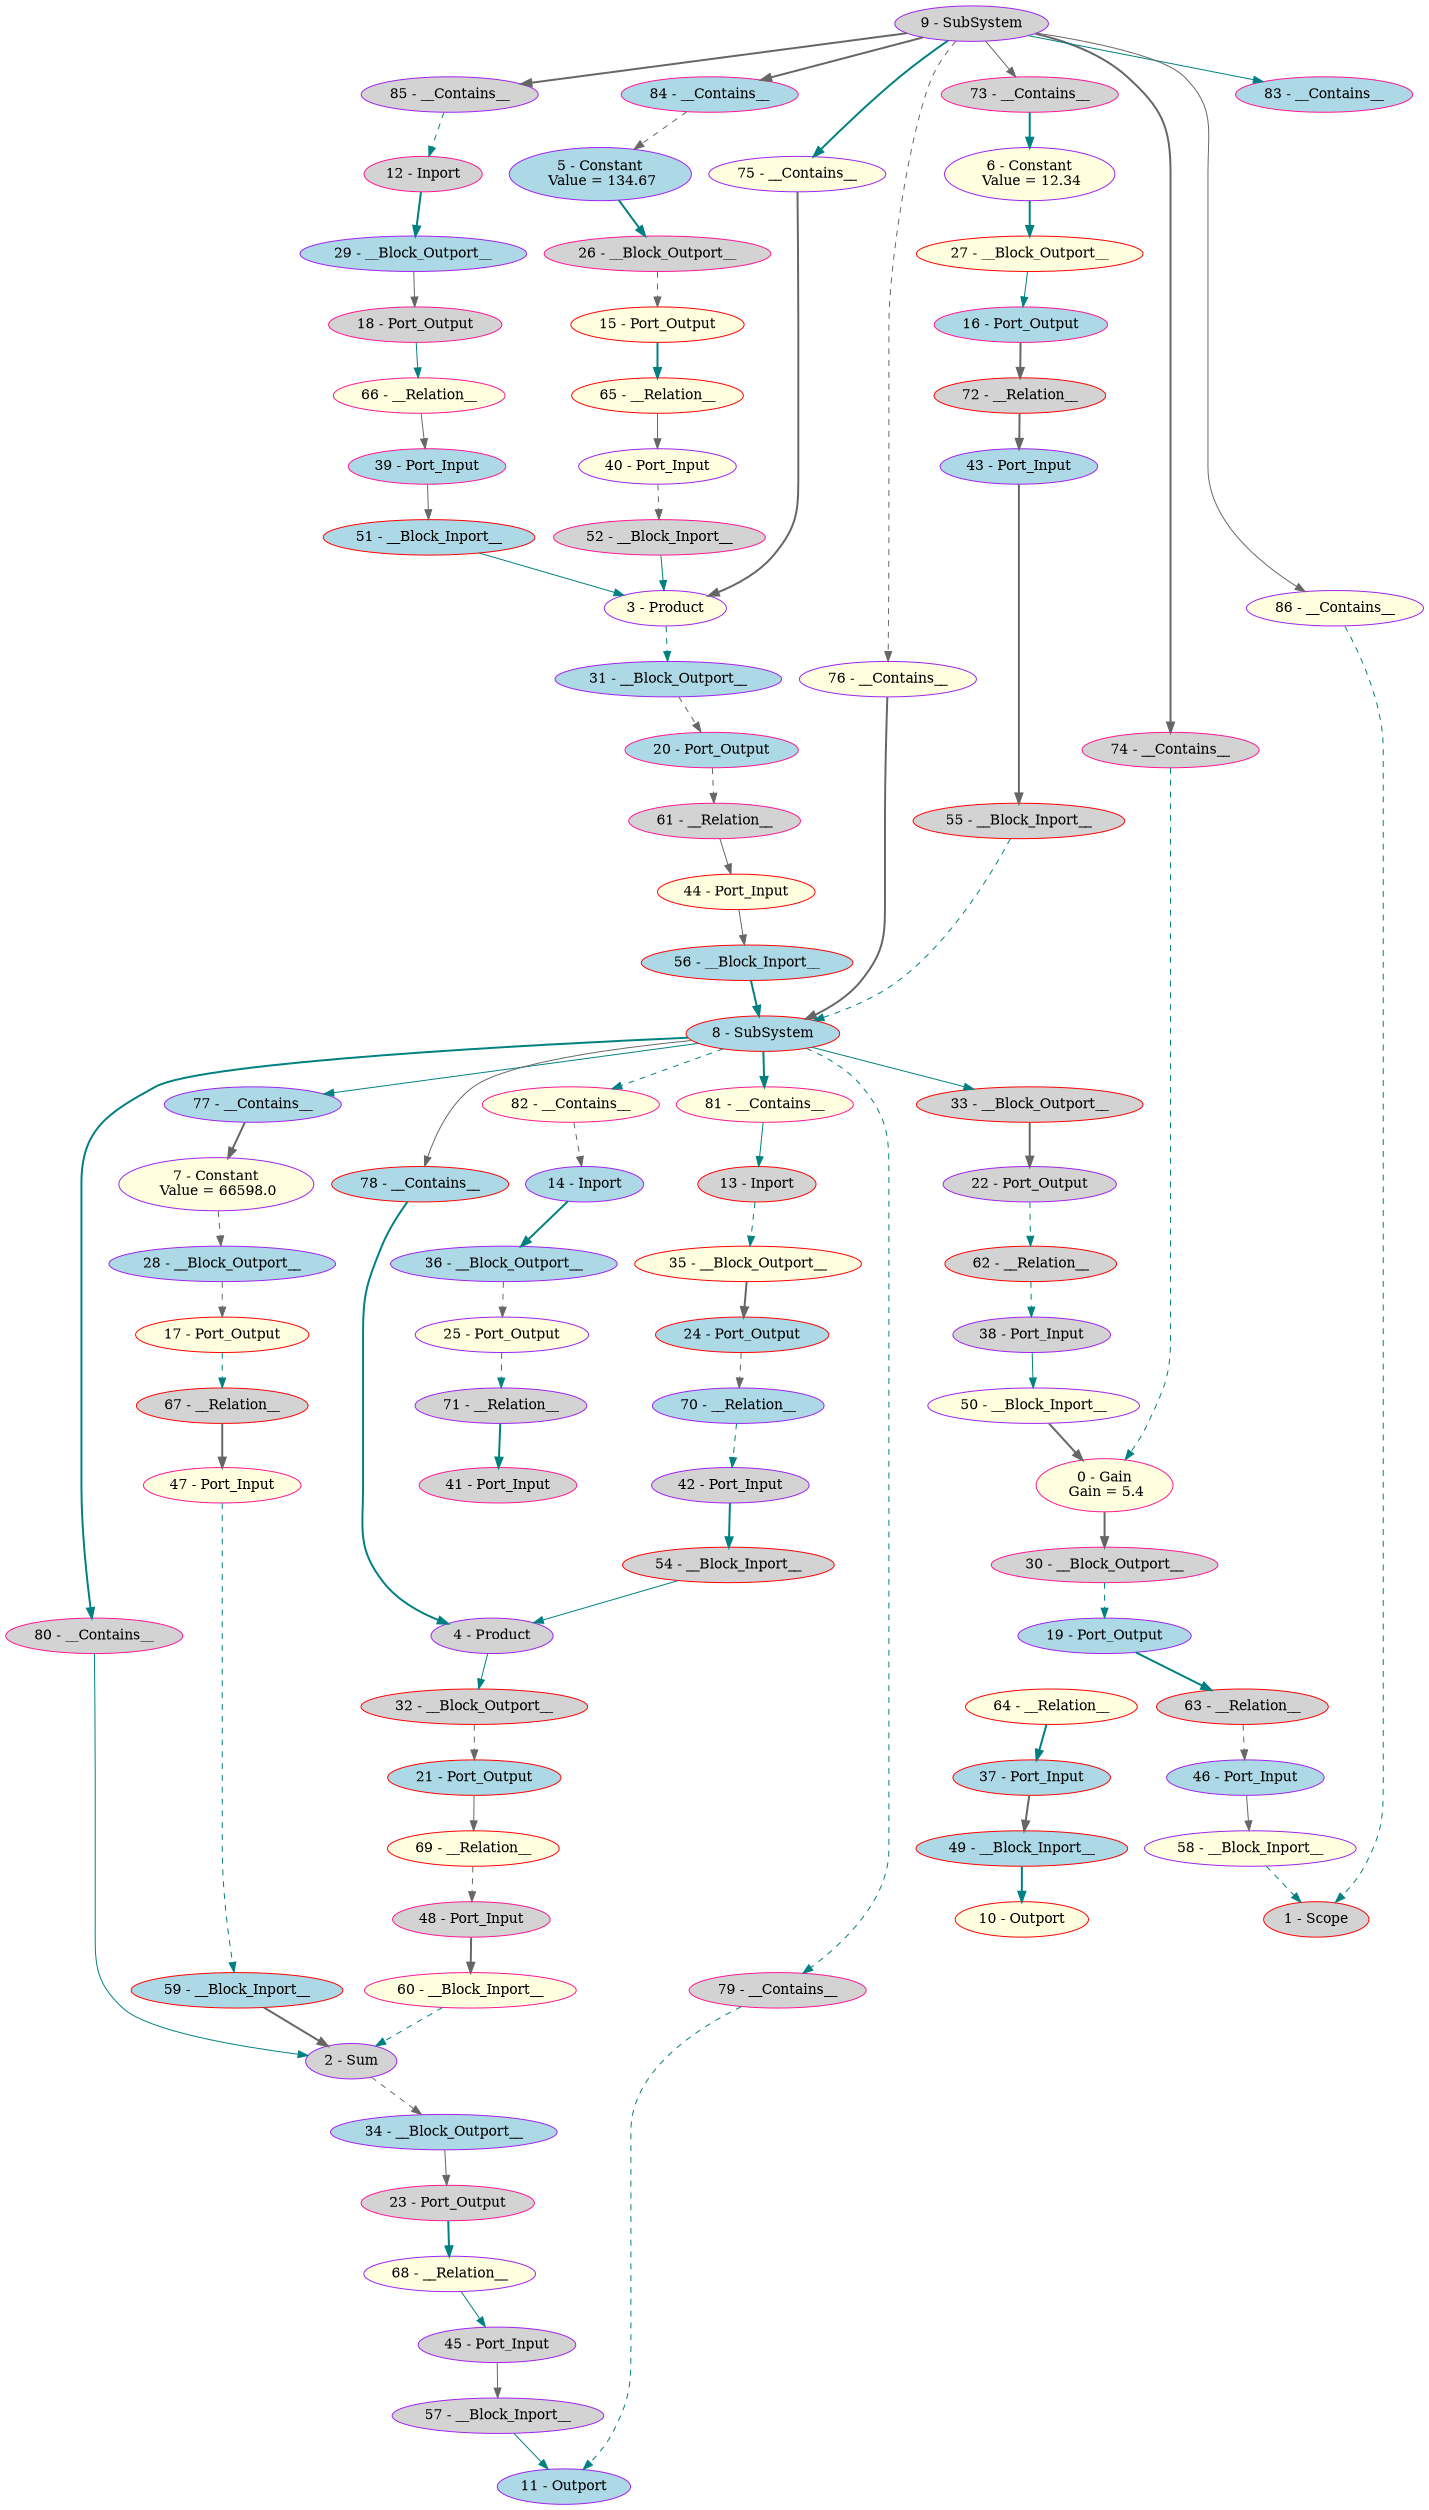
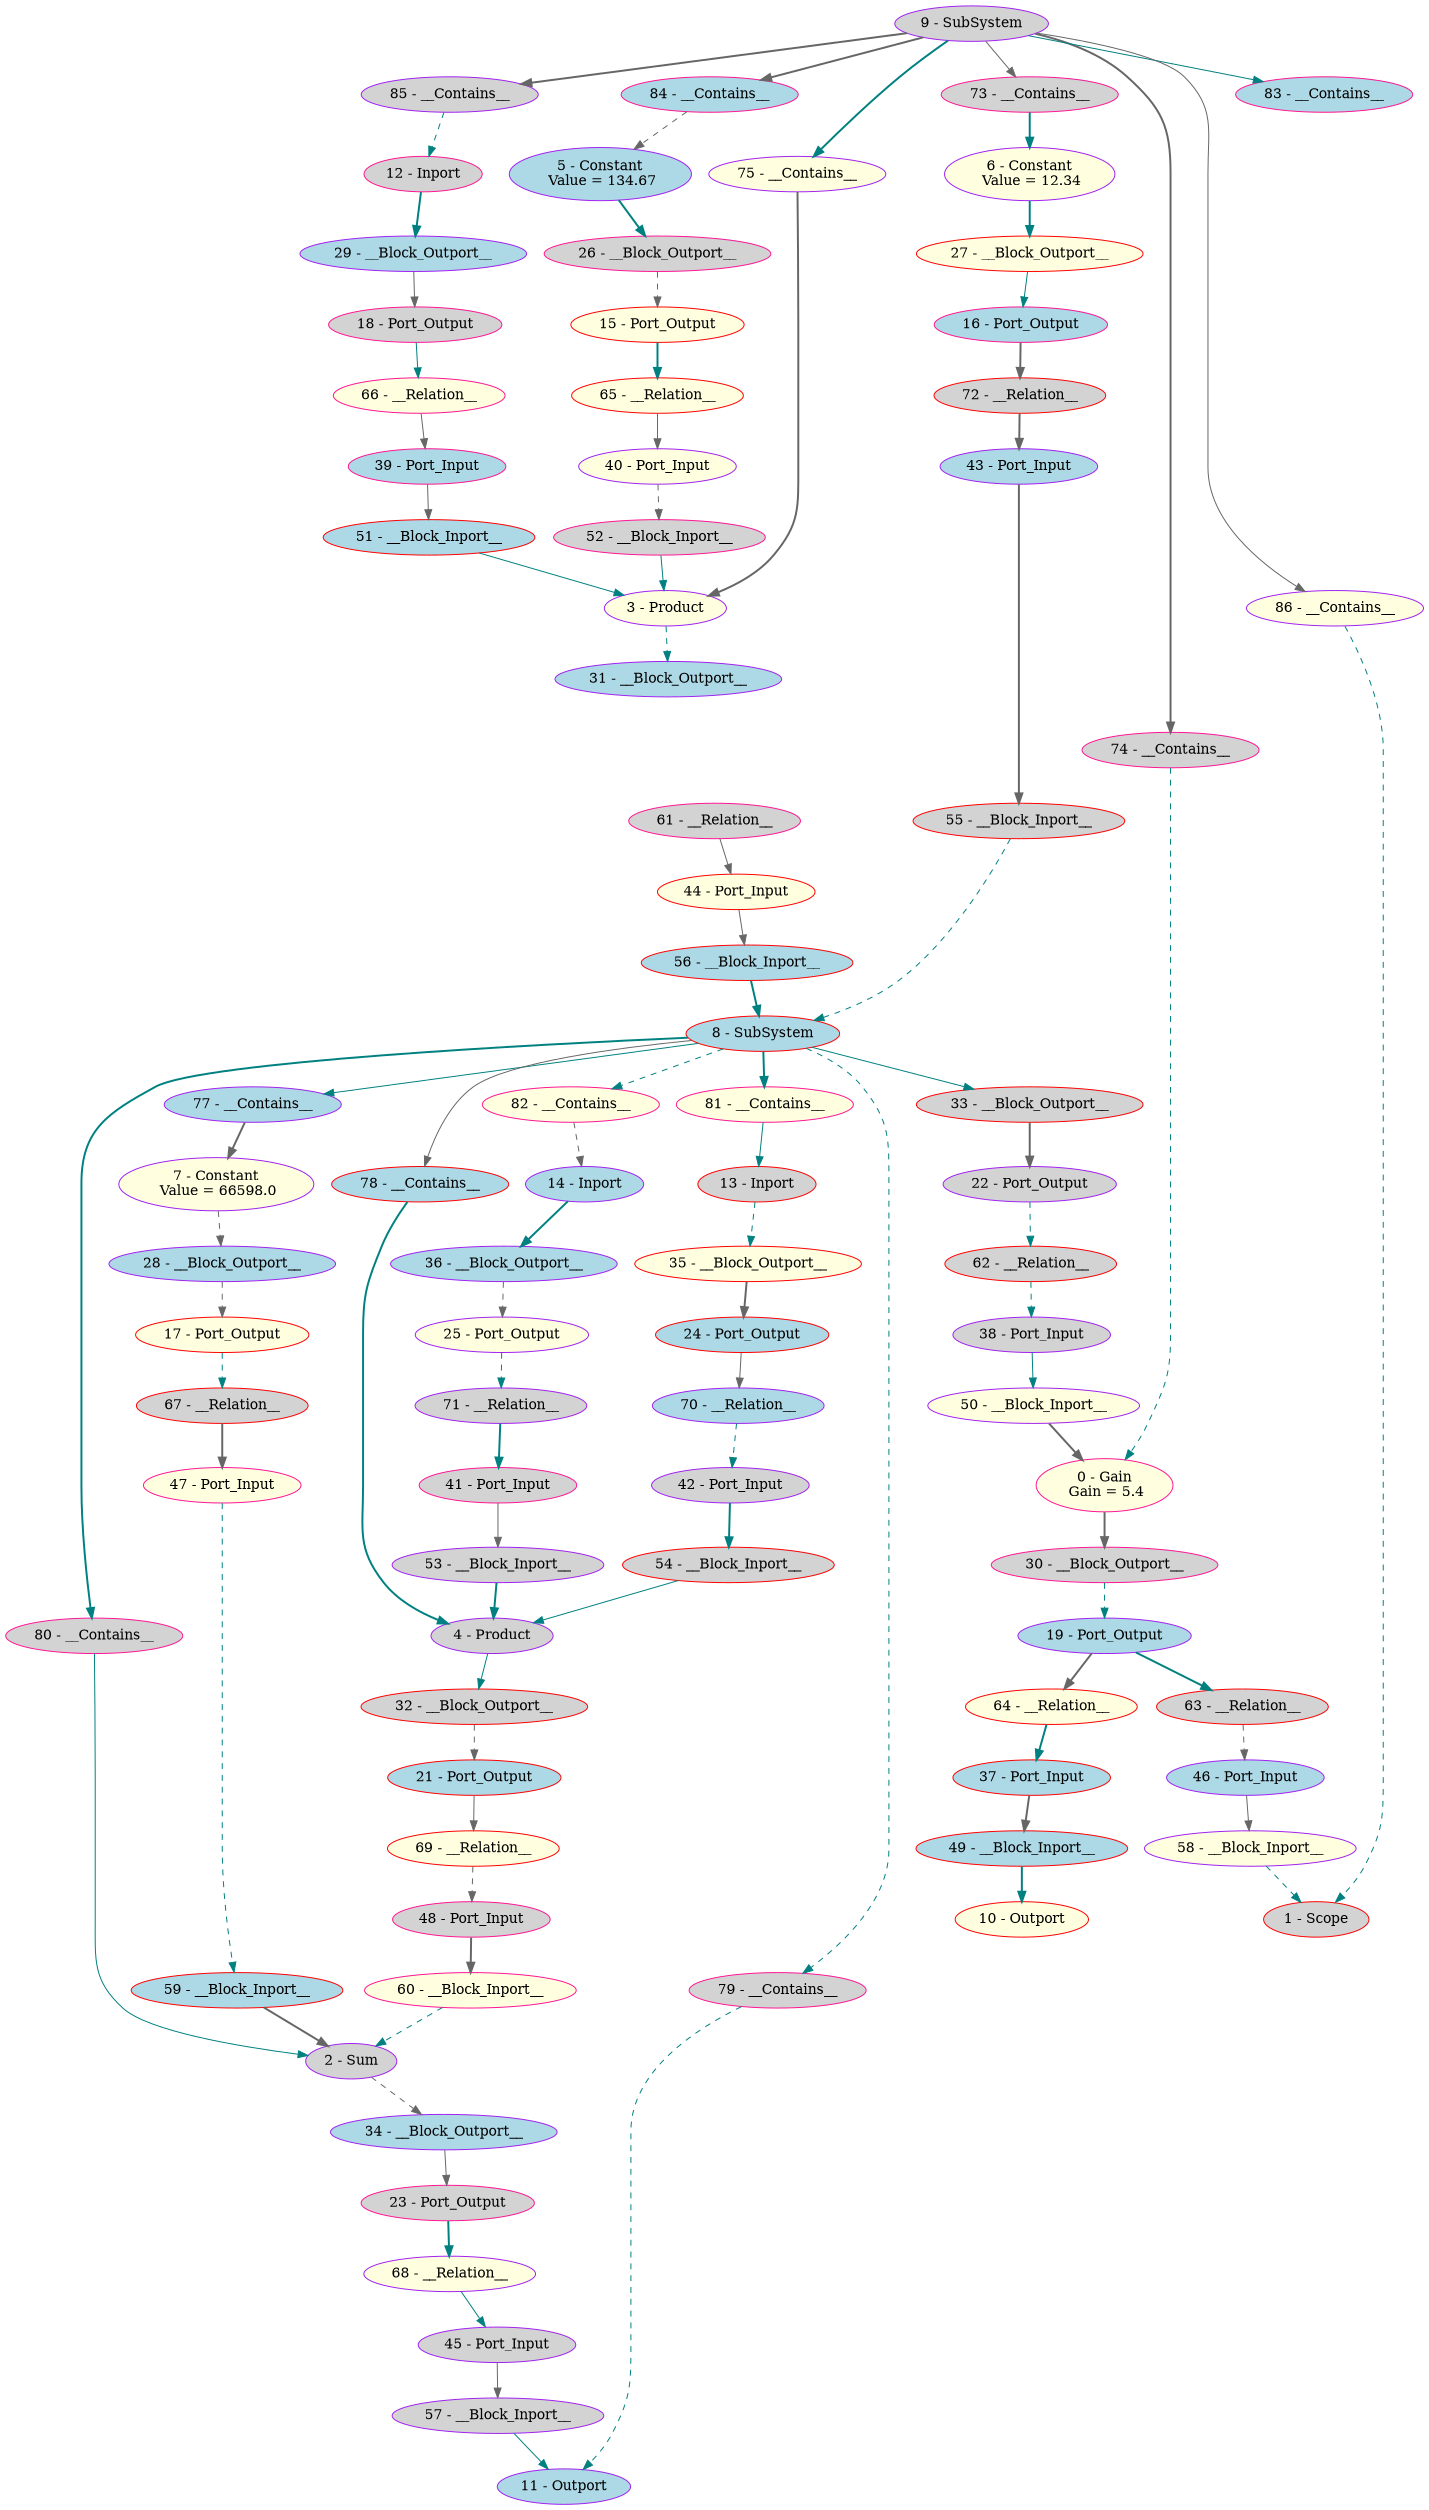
  digraph {
    node [color=purple fillcolor=lightgrey style=filled]
    edge [color=teal style=bold]
    "0 - Gain\n Gain = 5.4" [color=deeppink fillcolor=lightyellow]
    "30 - __Block_Outport__" [color=deeppink]
    "19 - Port_Output" [fillcolor=lightblue]
    "1 - Scope" [color=red]
    "34 - __Block_Outport__" [fillcolor=lightblue]
    "2 - Sum"
    "23 - Port_Output" [color=deeppink]
    "3 - Product" [fillcolor=lightyellow]
    "31 - __Block_Outport__" [fillcolor=lightblue]
-   "20 - Port_Output" [color=deeppink fillcolor=lightblue]
    "32 - __Block_Outport__" [color=red]
    "4 - Product"
    "21 - Port_Output" [color=red fillcolor=lightblue]
    "5 - Constant\n Value = 134.67" [fillcolor=lightblue]
    "26 - __Block_Outport__" [color=deeppink]
    "15 - Port_Output" [color=red fillcolor=lightyellow]
    "6 - Constant\n Value = 12.34" [fillcolor=lightyellow]
    "27 - __Block_Outport__" [color=red fillcolor=lightyellow]
    "16 - Port_Output" [color=deeppink fillcolor=lightblue]
    "7 - Constant\n Value = 66598.0" [fillcolor=lightyellow]
    "28 - __Block_Outport__" [fillcolor=lightblue]
    "17 - Port_Output" [color=red fillcolor=lightyellow]
    "8 - SubSystem" [color=red fillcolor=lightblue]
    "33 - __Block_Outport__" [color=red]
    "77 - __Contains__" [fillcolor=lightblue]
    "78 - __Contains__" [color=red fillcolor=lightblue]
    "79 - __Contains__" [color=deeppink]
    "80 - __Contains__" [color=deeppink]
    "81 - __Contains__" [color=deeppink fillcolor=lightyellow]
    "82 - __Contains__" [color=deeppink fillcolor=lightyellow]
    "22 - Port_Output"
    "11 - Outport" [fillcolor=lightblue]
    "13 - Inport" [color=red]
    "14 - Inport" [fillcolor=lightblue]
    "73 - __Contains__" [color=deeppink]
    "9 - SubSystem"
    "74 - __Contains__" [color=deeppink]
    "75 - __Contains__" [fillcolor=lightyellow]
-   "76 - __Contains__" [fillcolor=lightyellow]
    "83 - __Contains__" [color=deeppink fillcolor=lightblue]
    "84 - __Contains__" [color=deeppink fillcolor=lightblue]
    "85 - __Contains__"
    "86 - __Contains__" [fillcolor=lightyellow]
    "12 - Inport" [color=deeppink]
    "10 - Outport" [color=red fillcolor=lightyellow]
    "29 - __Block_Outport__" [fillcolor=lightblue]
    "18 - Port_Output" [color=deeppink]
    "35 - __Block_Outport__" [color=red fillcolor=lightyellow]
    "24 - Port_Output" [color=red fillcolor=lightblue]
    "36 - __Block_Outport__" [fillcolor=lightblue]
    "25 - Port_Output" [fillcolor=lightyellow]
    "65 - __Relation__" [color=red fillcolor=lightyellow]
    "40 - Port_Input" [fillcolor=lightyellow]
    "72 - __Relation__" [color=red]
    "43 - Port_Input" [fillcolor=lightblue]
    "67 - __Relation__" [color=red]
    "47 - Port_Input" [color=deeppink fillcolor=lightyellow]
    "66 - __Relation__" [color=deeppink fillcolor=lightyellow]
    "39 - Port_Input" [color=deeppink fillcolor=lightblue]
    "63 - __Relation__" [color=red]
    "64 - __Relation__" [color=red fillcolor=lightyellow]
    "46 - Port_Input" [fillcolor=lightblue]
    "37 - Port_Input" [color=red fillcolor=lightblue]
    "61 - __Relation__" [color=deeppink]
    "44 - Port_Input" [color=red fillcolor=lightyellow]
    "69 - __Relation__" [color=red fillcolor=lightyellow]
    "48 - Port_Input" [color=deeppink]
    "62 - __Relation__" [color=red]
    "38 - Port_Input"
    "68 - __Relation__" [fillcolor=lightyellow]
    "45 - Port_Input"
    "70 - __Relation__" [fillcolor=lightblue]
    "42 - Port_Input"
    "71 - __Relation__"
    "41 - Port_Input" [color=deeppink]
    "49 - __Block_Inport__" [color=red fillcolor=lightblue]
    "50 - __Block_Inport__" [fillcolor=lightyellow]
    "51 - __Block_Inport__" [color=red fillcolor=lightblue]
    "52 - __Block_Inport__" [color=deeppink]
+   "53 - __Block_Inport__"
    "54 - __Block_Inport__" [color=red]
    "55 - __Block_Inport__" [color=red]
    "56 - __Block_Inport__" [color=red fillcolor=lightblue]
    "57 - __Block_Inport__"
    "58 - __Block_Inport__" [fillcolor=lightyellow]
    "59 - __Block_Inport__" [color=red fillcolor=lightblue]
    "60 - __Block_Inport__" [color=deeppink fillcolor=lightyellow]
    "0 - Gain\n Gain = 5.4" -> "30 - __Block_Outport__" [color=gray40]
    "30 - __Block_Outport__" -> "19 - Port_Output" [style=dashed]
    "19 - Port_Output" -> "63 - __Relation__"
+   "19 - Port_Output" -> "64 - __Relation__" [color=gray40]
    "34 - __Block_Outport__" -> "23 - Port_Output" [color=gray40 style=solid]
    "2 - Sum" -> "34 - __Block_Outport__" [color=gray40 style=dashed]
    "23 - Port_Output" -> "68 - __Relation__"
    "3 - Product" -> "31 - __Block_Outport__" [style=dashed]
-   "31 - __Block_Outport__" -> "20 - Port_Output" [color=gray40 style=dashed]
-   "20 - Port_Output" -> "61 - __Relation__" [color=gray40 style=dashed]
    "32 - __Block_Outport__" -> "21 - Port_Output" [color=gray40 style=dashed]
    "4 - Product" -> "32 - __Block_Outport__" [style=solid]
    "21 - Port_Output" -> "69 - __Relation__" [color=gray40 style=solid]
    "5 - Constant\n Value = 134.67" -> "26 - __Block_Outport__"
    "26 - __Block_Outport__" -> "15 - Port_Output" [color=gray40 style=dashed]
    "15 - Port_Output" -> "65 - __Relation__"
    "6 - Constant\n Value = 12.34" -> "27 - __Block_Outport__"
    "27 - __Block_Outport__" -> "16 - Port_Output" [style=solid]
    "16 - Port_Output" -> "72 - __Relation__" [color=gray40]
    "7 - Constant\n Value = 66598.0" -> "28 - __Block_Outport__" [color=gray40 style=dashed]
    "28 - __Block_Outport__" -> "17 - Port_Output" [color=gray40 style=dashed]
    "17 - Port_Output" -> "67 - __Relation__" [style=dashed]
    "8 - SubSystem" -> "33 - __Block_Outport__" [style=solid]
    "8 - SubSystem" -> "77 - __Contains__" [style=solid]
    "8 - SubSystem" -> "78 - __Contains__" [color=gray40 style=solid]
    "8 - SubSystem" -> "79 - __Contains__" [style=dashed]
    "8 - SubSystem" -> "80 - __Contains__"
    "8 - SubSystem" -> "81 - __Contains__"
    "8 - SubSystem" -> "82 - __Contains__" [style=dashed]
    "33 - __Block_Outport__" -> "22 - Port_Output" [color=gray40]
    "77 - __Contains__" -> "7 - Constant\n Value = 66598.0" [color=gray40]
    "78 - __Contains__" -> "4 - Product"
    "79 - __Contains__" -> "11 - Outport" [style=dashed]
    "80 - __Contains__" -> "2 - Sum" [style=solid]
    "81 - __Contains__" -> "13 - Inport" [style=solid]
    "82 - __Contains__" -> "14 - Inport" [color=gray40 style=dashed]
    "22 - Port_Output" -> "62 - __Relation__" [style=dashed]
    "13 - Inport" -> "35 - __Block_Outport__" [style=dashed]
    "14 - Inport" -> "36 - __Block_Outport__"
    "73 - __Contains__" -> "6 - Constant\n Value = 12.34"
    "9 - SubSystem" -> "73 - __Contains__" [color=gray40 style=solid]
    "9 - SubSystem" -> "74 - __Contains__" [color=gray40]
    "9 - SubSystem" -> "75 - __Contains__"
-   "9 - SubSystem" -> "76 - __Contains__" [color=gray40 style=dashed]
    "9 - SubSystem" -> "83 - __Contains__" [style=solid]
    "9 - SubSystem" -> "84 - __Contains__" [color=gray40]
    "9 - SubSystem" -> "85 - __Contains__" [color=gray40]
    "9 - SubSystem" -> "86 - __Contains__" [color=gray40 style=solid]
    "74 - __Contains__" -> "0 - Gain\n Gain = 5.4" [style=dashed]
    "75 - __Contains__" -> "3 - Product" [color=gray40]
-   "76 - __Contains__" -> "8 - SubSystem" [color=gray40]
    "84 - __Contains__" -> "5 - Constant\n Value = 134.67" [color=gray40 style=dashed]
    "85 - __Contains__" -> "12 - Inport" [style=dashed]
    "86 - __Contains__" -> "1 - Scope" [style=dashed]
    "12 - Inport" -> "29 - __Block_Outport__"
    "29 - __Block_Outport__" -> "18 - Port_Output" [color=gray40 style=solid]
    "18 - Port_Output" -> "66 - __Relation__" [style=solid]
    "35 - __Block_Outport__" -> "24 - Port_Output" [color=gray40]
-   "24 - Port_Output" -> "70 - __Relation__" [color=gray40 style=dashed]
+   "24 - Port_Output" -> "70 - __Relation__" [color=gray40 style=solid]
    "36 - __Block_Outport__" -> "25 - Port_Output" [color=gray40 style=dashed]
    "25 - Port_Output" -> "71 - __Relation__" [style=dashed]
    "65 - __Relation__" -> "40 - Port_Input" [color=gray40 style=solid]
    "40 - Port_Input" -> "52 - __Block_Inport__" [color=gray40 style=dashed]
    "72 - __Relation__" -> "43 - Port_Input" [color=gray40]
    "43 - Port_Input" -> "55 - __Block_Inport__" [color=gray40]
    "67 - __Relation__" -> "47 - Port_Input" [color=gray40]
    "47 - Port_Input" -> "59 - __Block_Inport__" [style=dashed]
    "66 - __Relation__" -> "39 - Port_Input" [color=gray40 style=solid]
    "39 - Port_Input" -> "51 - __Block_Inport__" [color=gray40 style=solid]
    "63 - __Relation__" -> "46 - Port_Input" [color=gray40 style=dashed]
    "64 - __Relation__" -> "37 - Port_Input"
    "46 - Port_Input" -> "58 - __Block_Inport__" [color=gray40 style=solid]
    "37 - Port_Input" -> "49 - __Block_Inport__" [color=gray40]
    "61 - __Relation__" -> "44 - Port_Input" [color=gray40 style=solid]
    "44 - Port_Input" -> "56 - __Block_Inport__" [color=gray40 style=solid]
    "69 - __Relation__" -> "48 - Port_Input" [color=gray40 style=dashed]
    "48 - Port_Input" -> "60 - __Block_Inport__" [color=gray40]
    "62 - __Relation__" -> "38 - Port_Input" [style=dashed]
    "38 - Port_Input" -> "50 - __Block_Inport__" [style=solid]
    "68 - __Relation__" -> "45 - Port_Input" [style=solid]
    "45 - Port_Input" -> "57 - __Block_Inport__" [color=gray40 style=solid]
    "70 - __Relation__" -> "42 - Port_Input" [style=dashed]
    "42 - Port_Input" -> "54 - __Block_Inport__"
    "71 - __Relation__" -> "41 - Port_Input"
+   "41 - Port_Input" -> "53 - __Block_Inport__" [color=gray40 style=solid]
    "49 - __Block_Inport__" -> "10 - Outport"
    "50 - __Block_Inport__" -> "0 - Gain\n Gain = 5.4" [color=gray40]
    "51 - __Block_Inport__" -> "3 - Product" [style=solid]
    "52 - __Block_Inport__" -> "3 - Product" [style=solid]
+   "53 - __Block_Inport__" -> "4 - Product"
    "54 - __Block_Inport__" -> "4 - Product" [style=solid]
    "55 - __Block_Inport__" -> "8 - SubSystem" [style=dashed]
    "56 - __Block_Inport__" -> "8 - SubSystem"
    "57 - __Block_Inport__" -> "11 - Outport" [style=solid]
    "58 - __Block_Inport__" -> "1 - Scope" [style=dashed]
    "59 - __Block_Inport__" -> "2 - Sum" [color=gray40]
    "60 - __Block_Inport__" -> "2 - Sum" [style=dashed]
  }
